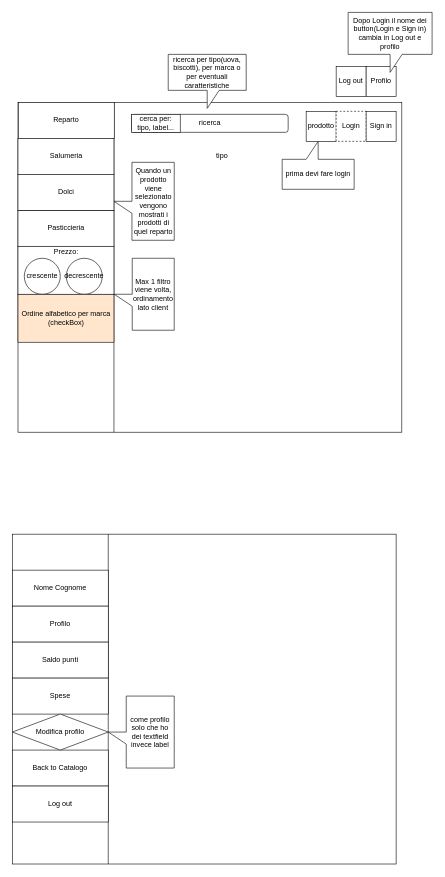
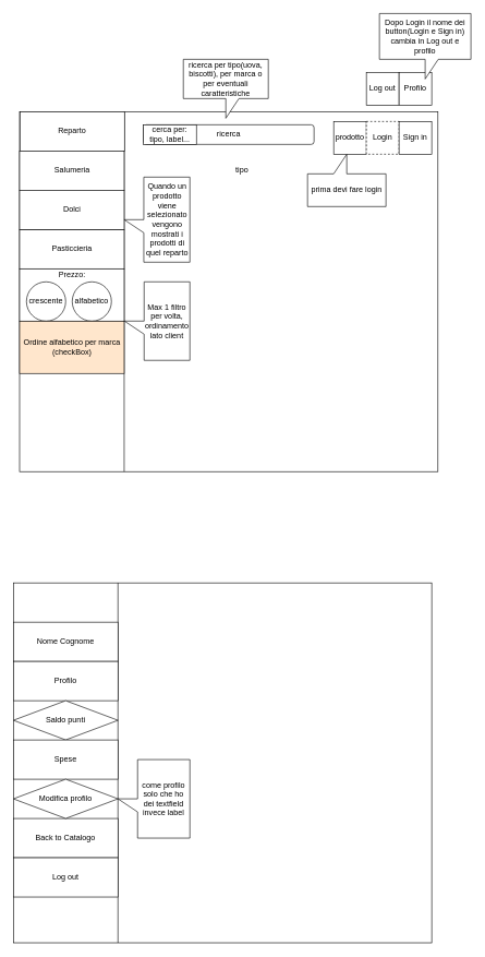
  <mxCell id="0" />
  <mxCell id="1" parent="0" />
  <mxCell id="2" value="" style="rounded=0;whiteSpace=wrap;html=1;" vertex="1" parent="1"><mxGeometry x="29.5" y="170" width="640" height="550" as="geometry" /></mxCell>
  <mxCell id="3" value="" style="endArrow=none;html=1;entryX=0.25;entryY=0;entryDx=0;entryDy=0;exitX=0.25;exitY=1;exitDx=0;exitDy=0;" edge="1" parent="1" source="2" target="2"><mxGeometry width="50" height="50" relative="1" as="geometry"><mxPoint x="530" y="470" as="sourcePoint" /><mxPoint x="580" y="420" as="targetPoint" /></mxGeometry></mxCell>
  <mxCell id="4" value="tipo" style="text;html=1;strokeColor=none;fillColor=none;align=center;verticalAlign=middle;whiteSpace=wrap;rounded=0;" vertex="1" parent="1"><mxGeometry x="350" y="250" width="40" height="20" as="geometry" /></mxCell>
  <mxCell id="5" value="ricerca" style="rounded=1;whiteSpace=wrap;html=1;" vertex="1" parent="1"><mxGeometry x="219" y="190" width="261" height="30" as="geometry" /></mxCell>
  <mxCell id="6" value="prodotto" style="whiteSpace=wrap;html=1;aspect=fixed;" vertex="1" parent="1"><mxGeometry x="510" y="185" width="50" height="50" as="geometry" /></mxCell>
  <mxCell id="7" value="Login" style="whiteSpace=wrap;html=1;aspect=fixed;dashed=1;" vertex="1" parent="1"><mxGeometry x="560" y="185" width="50" height="50" as="geometry" /></mxCell>
  <mxCell id="8" value="Sign in&lt;br&gt;" style="whiteSpace=wrap;html=1;aspect=fixed;" vertex="1" parent="1"><mxGeometry x="610" y="185" width="50" height="50" as="geometry" /></mxCell>
  <mxCell id="9" value="prima devi fare login" style="shape=callout;whiteSpace=wrap;html=1;perimeter=calloutPerimeter;direction=west;" vertex="1" parent="1"><mxGeometry x="470" y="235" width="120" height="80" as="geometry" /></mxCell>
  <mxCell id="10" value="Reparto" style="rounded=0;whiteSpace=wrap;html=1;" vertex="1" parent="1"><mxGeometry x="30" y="170" width="160" height="60" as="geometry" /></mxCell>
  <mxCell id="11" value="Salumeria" style="rounded=0;whiteSpace=wrap;html=1;" vertex="1" parent="1"><mxGeometry x="29.5" y="230" width="160" height="60" as="geometry" /></mxCell>
  <mxCell id="12" value="Pasticcieria" style="rounded=0;whiteSpace=wrap;html=1;" vertex="1" parent="1"><mxGeometry x="29.5" y="350" width="160" height="60" as="geometry" /></mxCell>
  <mxCell id="13" value="Dolci" style="rounded=0;whiteSpace=wrap;html=1;" vertex="1" parent="1"><mxGeometry x="29.5" y="290" width="160" height="60" as="geometry" /></mxCell>
  <mxCell id="14" value="Quando un prodotto viene selezionato vengono mostrati i prodotti di quel reparto" style="shape=callout;whiteSpace=wrap;html=1;perimeter=calloutPerimeter;direction=south;" vertex="1" parent="1"><mxGeometry x="189.5" y="270" width="100.5" height="130" as="geometry" /></mxCell>
  <mxCell id="15" value="ricerca per tipo(uova, biscotti), per marca o per eventuali caratteristiche" style="shape=callout;whiteSpace=wrap;html=1;perimeter=calloutPerimeter;" vertex="1" parent="1"><mxGeometry x="280" y="90" width="130" height="90" as="geometry" /></mxCell>
  <mxCell id="16" value="" style="rounded=0;whiteSpace=wrap;html=1;" vertex="1" parent="1"><mxGeometry x="29.5" y="410" width="160" height="80" as="geometry" /></mxCell>
  <mxCell id="17" value="crescente" style="ellipse;whiteSpace=wrap;html=1;aspect=fixed;" vertex="1" parent="1"><mxGeometry x="40" y="430" width="60" height="60" as="geometry" /></mxCell>
- <mxCell id="18" value="decrescente" style="ellipse;whiteSpace=wrap;html=1;aspect=fixed;" vertex="1" parent="1"><mxGeometry x="110" y="430" width="60" height="60" as="geometry" /></mxCell>
+ <mxCell id="18" value="alfabetico" style="ellipse;whiteSpace=wrap;html=1;aspect=fixed;" vertex="1" parent="1"><mxGeometry x="110" y="430" width="60" height="60" as="geometry" /></mxCell>
  <mxCell id="19" value="Prezzo:" style="text;html=1;strokeColor=none;fillColor=none;align=center;verticalAlign=middle;whiteSpace=wrap;rounded=0;" vertex="1" parent="1"><mxGeometry x="90" y="410" width="40" height="20" as="geometry" /></mxCell>
  <mxCell id="20" value="Ordine alfabetico per marca&lt;br&gt;(checkBox)" style="rounded=0;whiteSpace=wrap;html=1;fillColor=#ffe6cc;" vertex="1" parent="1"><mxGeometry x="29.5" y="490" width="160" height="80" as="geometry" /></mxCell>
- <mxCell id="21" value="Max 1 filtro viene volta, ordinamento lato client" style="shape=callout;whiteSpace=wrap;html=1;perimeter=calloutPerimeter;direction=south;" vertex="1" parent="1"><mxGeometry x="190" y="430" width="100" height="120" as="geometry" /></mxCell>
+ <mxCell id="21" value="Max 1 filtro per volta, ordinamento lato client" style="shape=callout;whiteSpace=wrap;html=1;perimeter=calloutPerimeter;direction=south;" vertex="1" parent="1"><mxGeometry x="190" y="430" width="100" height="120" as="geometry" /></mxCell>
  <mxCell id="22" value="cerca per: tipo, label..." style="rounded=0;whiteSpace=wrap;html=1;" vertex="1" parent="1"><mxGeometry x="219" y="190" width="81" height="30" as="geometry" /></mxCell>
  <mxCell id="23" value="Log out" style="whiteSpace=wrap;html=1;aspect=fixed;" vertex="1" parent="1"><mxGeometry x="560" width="50" height="50" as="geometry" y="110" /></mxCell>
  <mxCell id="24" value="Profilo" style="whiteSpace=wrap;html=1;aspect=fixed;" vertex="1" parent="1"><mxGeometry x="610" width="50" height="50" as="geometry" y="110" /></mxCell>
  <mxCell id="25" value="Dopo Login il nome dei button(Login e Sign in) cambia in Log out e profilo" style="shape=callout;whiteSpace=wrap;html=1;perimeter=calloutPerimeter;" vertex="1" parent="1"><mxGeometry x="580" y="20" width="140" height="100" as="geometry" /></mxCell>
  <mxCell id="26" value="" style="rounded=0;whiteSpace=wrap;html=1;" vertex="1" parent="1"><mxGeometry x="20" y="890" width="640" height="550" as="geometry" /></mxCell>
  <mxCell id="27" value="" style="endArrow=none;html=1;entryX=0.25;entryY=0;entryDx=0;entryDy=0;exitX=0.25;exitY=1;exitDx=0;exitDy=0;" edge="1" parent="1" source="26" target="26"><mxGeometry width="50" height="50" relative="1" as="geometry"><mxPoint x="199.5" y="730" as="sourcePoint" /><mxPoint x="199.5" y="180" as="targetPoint" /></mxGeometry></mxCell>
  <mxCell id="28" value="Nome Cognome" style="rounded=0;whiteSpace=wrap;html=1;" vertex="1" parent="1"><mxGeometry x="20" y="950" width="160" height="60" as="geometry" /></mxCell>
  <mxCell id="29" value="Back to Catalogo&lt;span style=&quot;color: rgba(0 , 0 , 0 , 0) ; font-family: monospace ; font-size: 0px&quot;&gt;%3CmxGraphModel%3E%3Croot%3E%3CmxCell%20id%3D%220%22%2F%3E%3CmxCell%20id%3D%221%22%20parent%3D%220%22%2F%3E%3CmxCell%20id%3D%222%22%20value%3D%22Nome%20Cognome%22%20style%3D%22rounded%3D0%3BwhiteSpace%3Dwrap%3Bhtml%3D1%3B%22%20vertex%3D%221%22%20parent%3D%221%22%3E%3CmxGeometry%20x%3D%2250%22%20y%3D%22780%22%20width%3D%22160%22%20height%3D%2260%22%20as%3D%22geometry%22%2F%3E%3C%2FmxCell%3E%3C%2Froot%3E%3C%2FmxGraphModel%3E&lt;/span&gt;" style="rounded=0;whiteSpace=wrap;html=1;" vertex="1" parent="1"><mxGeometry x="20" y="1250" width="160" height="60" as="geometry" /></mxCell>
  <mxCell id="30" value="Profilo" style="rounded=0;whiteSpace=wrap;html=1;" vertex="1" parent="1"><mxGeometry x="20" y="1010" width="160" height="60" as="geometry" /></mxCell>
- <mxCell id="31" value="Saldo punti" style="rounded=0;whiteSpace=wrap;html=1;" vertex="1" parent="1"><mxGeometry x="20" y="1070" width="160" height="60" as="geometry" /></mxCell>
+ <mxCell id="31" value="Saldo punti" style="rhombus;whiteSpace=wrap;html=1;" vertex="1" parent="1"><mxGeometry x="20" y="1070" width="160" height="60" as="geometry" /></mxCell>
  <mxCell id="32" value="Spese&lt;span style=&quot;color: rgba(0 , 0 , 0 , 0) ; font-family: monospace ; font-size: 0px&quot;&gt;%3CmxGraphModel%3E%3Croot%3E%3CmxCell%20id%3D%220%22%2F%3E%3CmxCell%20id%3D%221%22%20parent%3D%220%22%2F%3E%3CmxCell%20id%3D%222%22%20value%3D%22Nome%20Cognome%22%20style%3D%22rounded%3D0%3BwhiteSpace%3Dwrap%3Bhtml%3D1%3B%22%20vertex%3D%221%22%20parent%3D%221%22%3E%3CmxGeometry%20x%3D%2250%22%20y%3D%22780%22%20width%3D%22160%22%20height%3D%2260%22%20as%3D%22geometry%22%2F%3E%3C%2FmxCell%3E%3C%2Froot%3E%3C%2FmxGraphModel%3E&lt;/span&gt;" style="rounded=0;whiteSpace=wrap;html=1;" vertex="1" parent="1"><mxGeometry x="20" y="1130" width="160" height="60" as="geometry" /></mxCell>
  <mxCell id="33" value="Modifica profilo" style="rhombus;whiteSpace=wrap;html=1;" vertex="1" parent="1"><mxGeometry x="20" y="1190" width="160" height="60" as="geometry" /></mxCell>
  <mxCell id="34" value="Log out" style="rounded=0;whiteSpace=wrap;html=1;" vertex="1" parent="1"><mxGeometry x="20" y="1310" width="160" height="60" as="geometry" /></mxCell>
  <mxCell id="35" value="come profilo solo che ho dei textfield invece label" style="shape=callout;whiteSpace=wrap;html=1;perimeter=calloutPerimeter;direction=south;" vertex="1" parent="1"><mxGeometry x="180" y="1160" width="110" height="120" as="geometry" /></mxCell>
